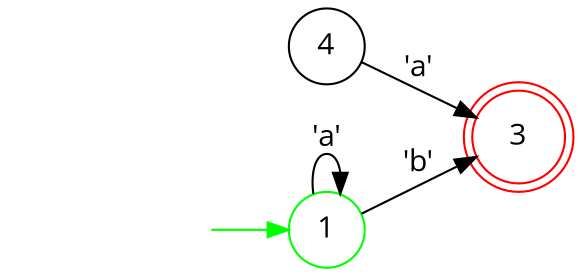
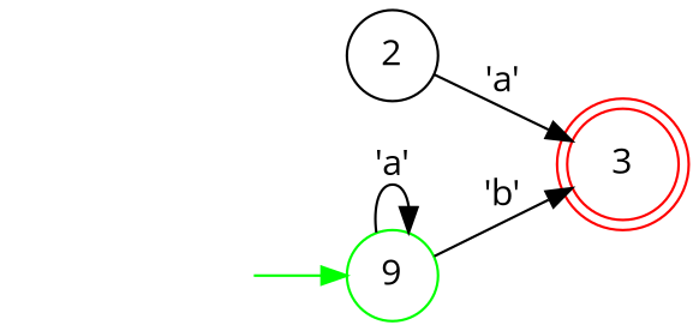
  digraph {
    fontname="Open Sans"
    rankdir=LR
    node [fontname="Open Sans" shape=circle]
    edge [fontname="Open Sans"]
-   n1 [color=green label=1]
+   n1 [color=green label=9]
    n2 [color=red label=3 shape=doublecircle]
-   n3 [color=black label=4]
+   n3 [color=black label=2]
    _newState_1 [lavel=initialState shape=none style=invis]
    n1 -> n1 [label="'a'"]
    n1 -> n2 [label="'b'"]
    n3 -> n2 [label="'a'"]
    _newState_1 -> n1 [color=green]
  }
